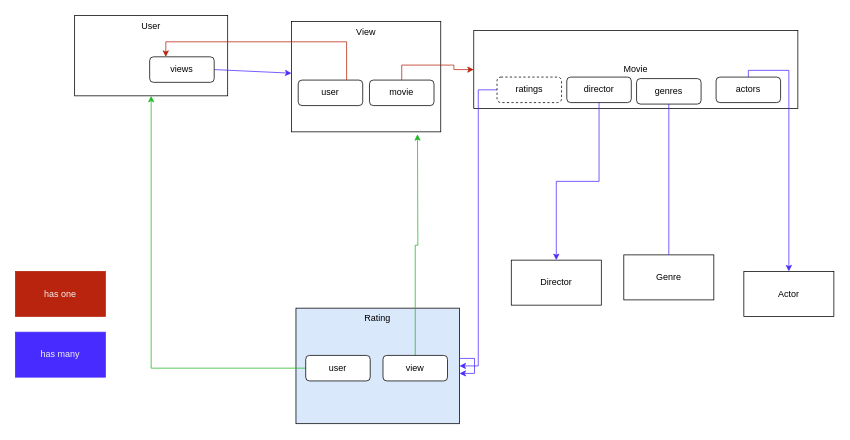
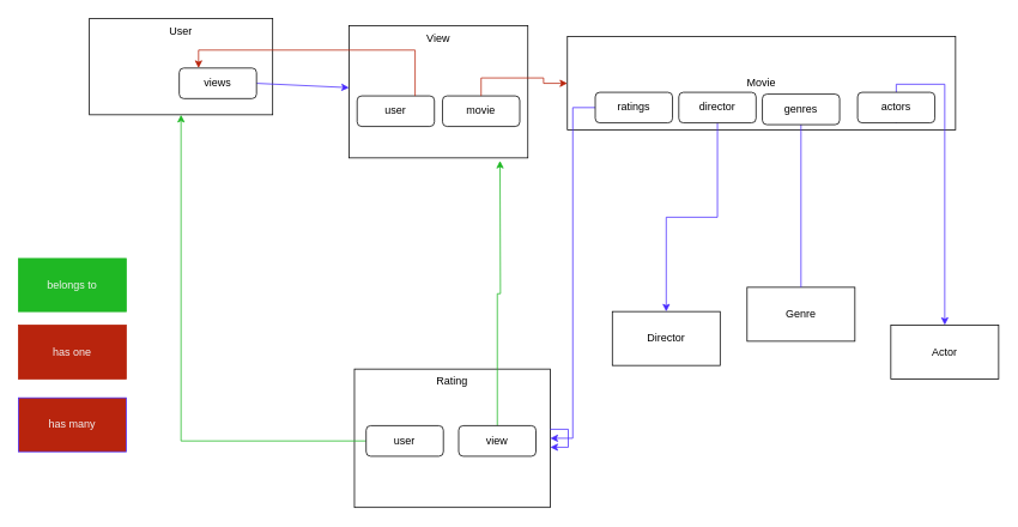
  <mxCell id="0" />
  <mxCell id="1" parent="0" />
  <mxCell id="2" value="User" style="rounded=0;whiteSpace=wrap;html=1;verticalAlign=top;" vertex="1" parent="1"><mxGeometry x="99" y="20" width="204" height="107" as="geometry" /></mxCell>
  <mxCell id="3" value="Movie" style="rounded=0;whiteSpace=wrap;html=1;" vertex="1" parent="1"><mxGeometry x="631" y="40" width="432" height="104" as="geometry" /></mxCell>
- <mxCell id="4" value="Genre" style="rounded=0;whiteSpace=wrap;html=1;" vertex="1" parent="1"><mxGeometry x="831" y="339" width="120" height="60" as="geometry" /></mxCell>
+ <mxCell id="4" value="Genre" style="rounded=0;whiteSpace=wrap;html=1;" vertex="1" parent="1"><mxGeometry x="831" y="319" width="120" height="60" as="geometry" /></mxCell>
  <mxCell id="5" value="Actor" style="rounded=0;whiteSpace=wrap;html=1;" vertex="1" parent="1"><mxGeometry x="991" y="361" width="120" height="60" as="geometry" /></mxCell>
  <mxCell id="6" value="Director" style="rounded=0;whiteSpace=wrap;html=1;" vertex="1" parent="1"><mxGeometry x="681" y="346" width="120" height="60" as="geometry" /></mxCell>
- <mxCell id="7" value="Rating" style="rounded=0;whiteSpace=wrap;html=1;horizontal=1;verticalAlign=top;fillColor=#dae8fc;" vertex="1" parent="1"><mxGeometry x="394" y="410" width="218" height="154" as="geometry" /></mxCell>
+ <mxCell id="7" value="Rating" style="rounded=0;whiteSpace=wrap;html=1;horizontal=1;verticalAlign=top;" vertex="1" parent="1"><mxGeometry x="394" y="410" width="218" height="154" as="geometry" /></mxCell>
  <mxCell id="8" value="" style="endArrow=classic;html=1;rounded=0;strokeColor=#482BFF;exitX=1;exitY=0.5;exitDx=0;exitDy=0;" edge="1" parent="1" source="10" target="12"><mxGeometry width="50" height="50" relative="1" as="geometry"><mxPoint x="437" y="286" as="sourcePoint" /><mxPoint x="487" y="236" as="targetPoint" /></mxGeometry></mxCell>
- <mxCell id="9" value="has many" style="rounded=0;whiteSpace=wrap;html=1;strokeColor=#482BFF;fillColor=#482BFF;fontColor=#F2F2F2;" vertex="1" parent="1"><mxGeometry x="20" y="442" width="120" height="60" as="geometry" /></mxCell>
+ <mxCell id="9" value="has many" style="rounded=0;whiteSpace=wrap;html=1;strokeColor=#482BFF;fillColor=#b8240d;fontColor=#F2F2F2;" vertex="1" parent="1"><mxGeometry x="20" y="442" width="120" height="60" as="geometry" /></mxCell>
  <mxCell id="10" value="views" style="rounded=1;whiteSpace=wrap;html=1;" vertex="1" parent="1"><mxGeometry x="199" y="75" width="86" height="34" as="geometry" /></mxCell>
  <mxCell id="11" value="" style="group" vertex="1" connectable="0" parent="1"><mxGeometry x="388" y="28" width="199" height="147" as="geometry" /></mxCell>
  <mxCell id="12" value="View" style="rounded=0;whiteSpace=wrap;html=1;verticalAlign=top;" vertex="1" parent="11"><mxGeometry width="199" height="147" as="geometry" /></mxCell>
  <mxCell id="13" value="user" style="rounded=1;whiteSpace=wrap;html=1;" vertex="1" parent="11"><mxGeometry x="9" y="78" width="86" height="34" as="geometry" /></mxCell>
  <mxCell id="14" value="movie" style="rounded=1;whiteSpace=wrap;html=1;" vertex="1" parent="11"><mxGeometry x="104" y="78" width="86" height="34" as="geometry" /></mxCell>
  <mxCell id="15" value="has one" style="rounded=0;whiteSpace=wrap;html=1;strokeColor=#B8240D;fillColor=#B8240D;fontColor=#F2F2F2;" vertex="1" parent="1"><mxGeometry x="20" y="361" width="120" height="60" as="geometry" /></mxCell>
+ <mxCell id="16" value="belongs to" style="rounded=0;whiteSpace=wrap;html=1;strokeColor=#1FB824;fillColor=#1FB824;fontColor=#F2F2F2;" vertex="1" parent="1"><mxGeometry x="20" y="287" width="120" height="59" as="geometry" /></mxCell>
  <mxCell id="17" style="edgeStyle=orthogonalEdgeStyle;rounded=0;orthogonalLoop=1;jettySize=auto;html=1;exitX=0.5;exitY=0;exitDx=0;exitDy=0;fontColor=#F2F2F2;strokeColor=#B8240D;" edge="1" parent="1" source="14" target="3"><mxGeometry relative="1" as="geometry" /></mxCell>
  <mxCell id="18" style="edgeStyle=orthogonalEdgeStyle;rounded=0;orthogonalLoop=1;jettySize=auto;html=1;exitX=0.75;exitY=0;exitDx=0;exitDy=0;entryX=0.25;entryY=0;entryDx=0;entryDy=0;fontColor=#F2F2F2;strokeColor=#B8240D;" edge="1" parent="1" source="13" target="10"><mxGeometry relative="1" as="geometry" /></mxCell>
  <mxCell id="19" style="edgeStyle=orthogonalEdgeStyle;rounded=0;orthogonalLoop=1;jettySize=auto;html=1;fontColor=#F2F2F2;strokeColor=#1FB824;" edge="1" parent="1" source="20" target="2"><mxGeometry relative="1" as="geometry" /></mxCell>
  <mxCell id="20" value="user" style="rounded=1;whiteSpace=wrap;html=1;" vertex="1" parent="1"><mxGeometry x="407" y="473" width="86" height="34" as="geometry" /></mxCell>
  <mxCell id="21" style="edgeStyle=orthogonalEdgeStyle;rounded=0;orthogonalLoop=1;jettySize=auto;html=1;fontColor=#F2F2F2;strokeColor=#1FB824;" edge="1" parent="1" source="22"><mxGeometry relative="1" as="geometry"><mxPoint x="556" y="178.2" as="targetPoint" /></mxGeometry></mxCell>
  <mxCell id="22" value="view" style="rounded=1;whiteSpace=wrap;html=1;" vertex="1" parent="1"><mxGeometry x="510" y="473" width="86" height="34" as="geometry" /></mxCell>
  <mxCell id="23" style="edgeStyle=orthogonalEdgeStyle;rounded=0;orthogonalLoop=1;jettySize=auto;html=1;entryX=1;entryY=0.5;entryDx=0;entryDy=0;fontColor=#F2F2F2;strokeColor=#482BFF;" edge="1" parent="1" source="24" target="7"><mxGeometry relative="1" as="geometry" /></mxCell>
- <mxCell id="24" value="ratings" style="rounded=1;whiteSpace=wrap;html=1;dashed=1;" vertex="1" parent="1"><mxGeometry x="662" y="102" width="86" height="34" as="geometry" /></mxCell>
+ <mxCell id="24" value="ratings" style="rounded=1;whiteSpace=wrap;html=1;" vertex="1" parent="1"><mxGeometry x="662" y="102" width="86" height="34" as="geometry" /></mxCell>
  <mxCell id="25" style="edgeStyle=orthogonalEdgeStyle;rounded=0;orthogonalLoop=1;jettySize=auto;html=1;entryX=0.5;entryY=0;entryDx=0;entryDy=0;fontColor=#F2F2F2;strokeColor=#482BFF;endArrow=none;" edge="1" parent="1" source="26" target="4"><mxGeometry relative="1" as="geometry" /></mxCell>
  <mxCell id="26" value="genres" style="rounded=1;whiteSpace=wrap;html=1;" vertex="1" parent="1"><mxGeometry x="848" y="104" width="86" height="34" as="geometry" /></mxCell>
  <mxCell id="27" style="edgeStyle=orthogonalEdgeStyle;rounded=0;orthogonalLoop=1;jettySize=auto;html=1;fontColor=#F2F2F2;strokeColor=#482BFF;" edge="1" parent="1" source="28" target="6"><mxGeometry relative="1" as="geometry" /></mxCell>
  <mxCell id="28" value="director" style="rounded=1;whiteSpace=wrap;html=1;" vertex="1" parent="1"><mxGeometry x="755" y="102" width="86" height="34" as="geometry" /></mxCell>
  <mxCell id="29" style="edgeStyle=orthogonalEdgeStyle;rounded=0;orthogonalLoop=1;jettySize=auto;html=1;exitX=0.5;exitY=1;exitDx=0;exitDy=0;fontColor=#F2F2F2;strokeColor=#482BFF;" edge="1" parent="1" source="30" target="5"><mxGeometry relative="1" as="geometry"><mxPoint x="731.2" y="-66.6" as="targetPoint" /><Array as="points"><mxPoint x="997" y="93" /><mxPoint x="1051" y="93" /></Array></mxGeometry></mxCell>
  <mxCell id="30" value="actors" style="rounded=1;whiteSpace=wrap;html=1;" vertex="1" parent="1"><mxGeometry x="954" y="102" width="86" height="34" as="geometry" /></mxCell>
  <mxCell id="31" style="edgeStyle=orthogonalEdgeStyle;rounded=0;orthogonalLoop=1;jettySize=auto;html=1;fontColor=#F2F2F2;strokeColor=#482BFF;" edge="1" parent="1" source="7" target="7"><mxGeometry relative="1" as="geometry" /></mxCell>
